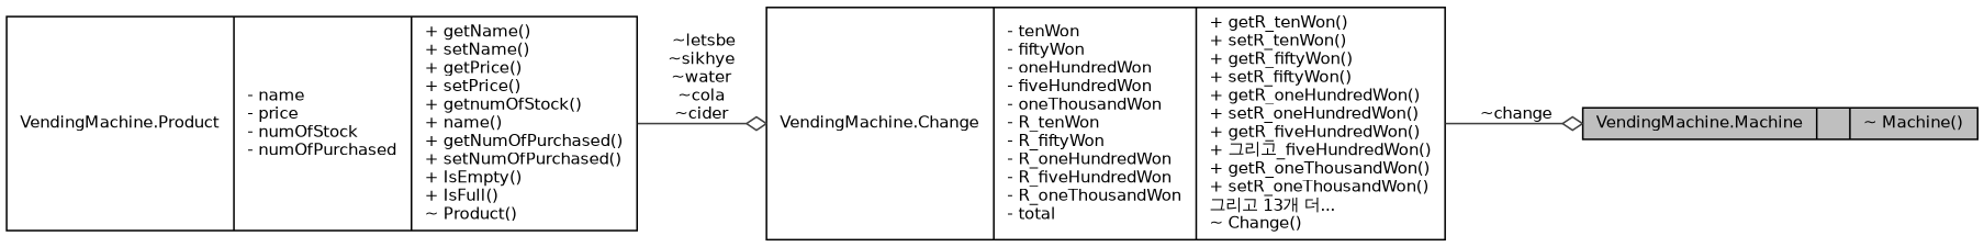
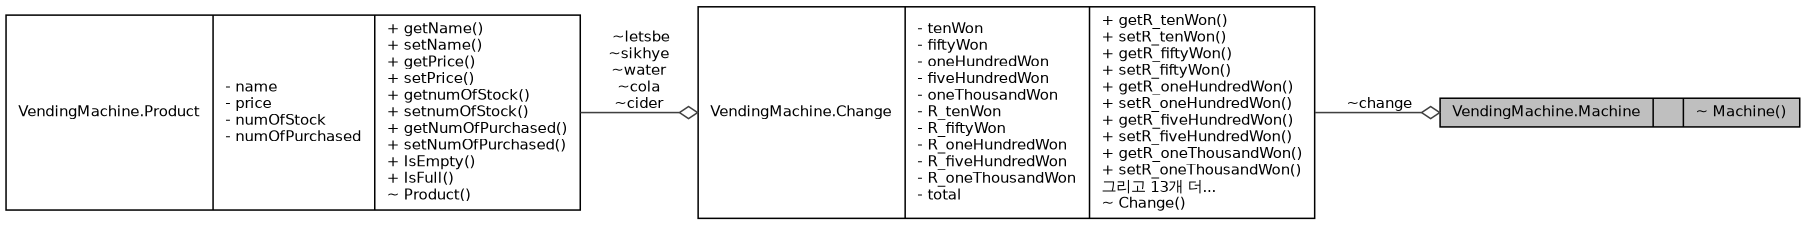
  digraph {
    rankdir=LR
    node [color=black fillcolor=white fontname=Helvetica fontsize=10 shape=record style=filled]
    edge [arrowhead=odiamond color=grey25 fontname=Helvetica fontsize=10 labelfontname=Helvetica labelfontsize=10 style=solid]
    n1 [fillcolor=grey75 fontcolor=black height=0.2 label="{VendingMachine.Machine\n||~ Machine()\l}" width=0.4]
-   n2 [height=0.2 label="{VendingMachine.Product\n|- name\l- price\l- numOfStock\l- numOfPurchased\l|+ getName()\l+ setName()\l+ getPrice()\l+ setPrice()\l+ getnumOfStock()\l+ name()\l+ getNumOfPurchased()\l+ setNumOfPurchased()\l+ IsEmpty()\l+ IsFull()\l~ Product()\l}" width=0.4]
-   n3 [height=0.2 label="{VendingMachine.Change\n|- tenWon\l- fiftyWon\l- oneHundredWon\l- fiveHundredWon\l- oneThousandWon\l- R_tenWon\l- R_fiftyWon\l- R_oneHundredWon\l- R_fiveHundredWon\l- R_oneThousandWon\l- total\l|+ getR_tenWon()\l+ setR_tenWon()\l+ getR_fiftyWon()\l+ setR_fiftyWon()\l+ getR_oneHundredWon()\l+ setR_oneHundredWon()\l+ getR_fiveHundredWon()\l+ 그리고_fiveHundredWon()\l+ getR_oneThousandWon()\l+ setR_oneThousandWon()\l그리고 13개 더...\l~ Change()\l}" width=0.4]
+   n2 [height=0.2 label="{VendingMachine.Product\n|- name\l- price\l- numOfStock\l- numOfPurchased\l|+ getName()\l+ setName()\l+ getPrice()\l+ setPrice()\l+ getnumOfStock()\l+ setnumOfStock()\l+ getNumOfPurchased()\l+ setNumOfPurchased()\l+ IsEmpty()\l+ IsFull()\l~ Product()\l}" width=0.4]
+   n3 [height=0.2 label="{VendingMachine.Change\n|- tenWon\l- fiftyWon\l- oneHundredWon\l- fiveHundredWon\l- oneThousandWon\l- R_tenWon\l- R_fiftyWon\l- R_oneHundredWon\l- R_fiveHundredWon\l- R_oneThousandWon\l- total\l|+ getR_tenWon()\l+ setR_tenWon()\l+ getR_fiftyWon()\l+ setR_fiftyWon()\l+ getR_oneHundredWon()\l+ setR_oneHundredWon()\l+ getR_fiveHundredWon()\l+ setR_fiveHundredWon()\l+ getR_oneThousandWon()\l+ setR_oneThousandWon()\l그리고 13개 더...\l~ Change()\l}" width=0.4]
    n2 -> n3 [label=" ~letsbe\n~sikhye\n~water\n~cola\n~cider"]
    n3 -> n1 [label=" ~change"]
  }
